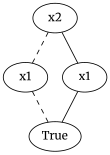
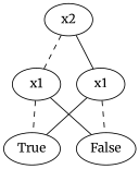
  graph {
    fontname=Merriweather
    node [fontname=Merriweather]
    edge [fontname=Merriweather]
    n1 [label=x2]
    n2 [label=x1]
    n3 [label=x1]
    n4 [label=True]
+   n5 [label=False]
    n1 -- n2 [style=dashed]
    n1 -- n3
    n2 -- n4 [style=dashed]
+   n2 -- n5
    n3 -- n4
+   n3 -- n5 [style=dashed]
  }
